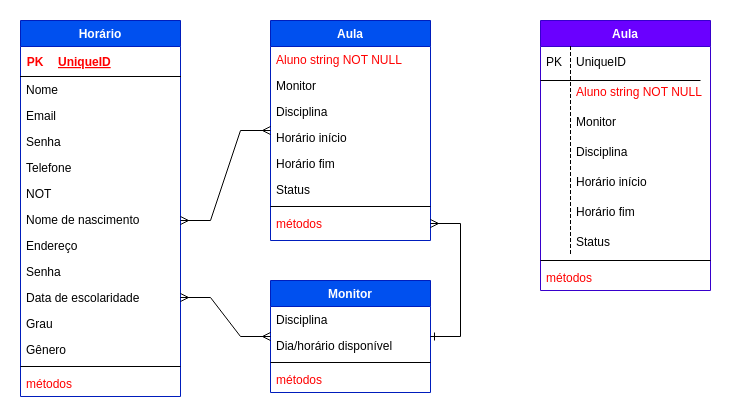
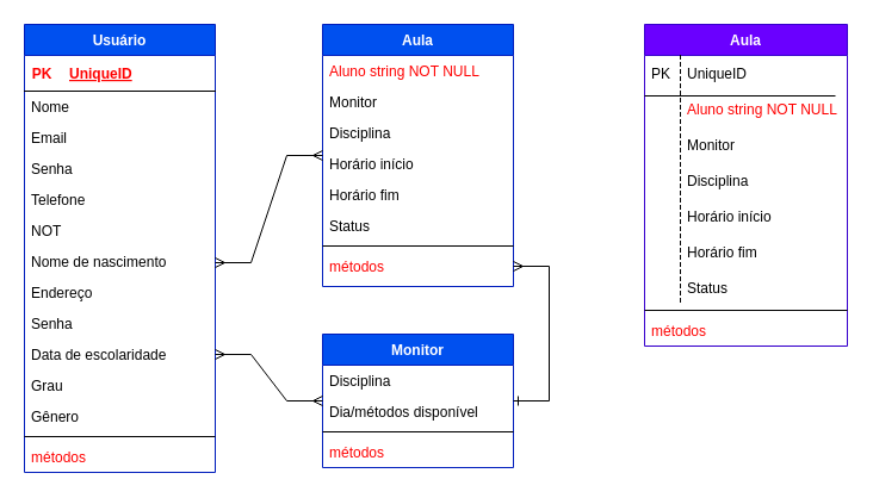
  <mxCell id="0" />
  <mxCell id="1" parent="0" />
- <mxCell id="2" value="Horário" style="swimlane;fontStyle=1;align=center;verticalAlign=top;childLayout=stackLayout;horizontal=1;startSize=26;horizontalStack=0;resizeParent=1;resizeLast=0;collapsible=1;marginBottom=0;rounded=0;shadow=0;strokeWidth=1;fillColor=#0050ef;strokeColor=#001DBC;fontColor=#ffffff;" parent="1" vertex="1"><mxGeometry x="20" y="20" width="160" height="376" as="geometry"><mxRectangle x="230" y="140" width="160" height="26" as="alternateBounds" /></mxGeometry></mxCell>
+ <mxCell id="2" value="Usuário" style="swimlane;fontStyle=1;align=center;verticalAlign=top;childLayout=stackLayout;horizontal=1;startSize=26;horizontalStack=0;resizeParent=1;resizeLast=0;collapsible=1;marginBottom=0;rounded=0;shadow=0;strokeWidth=1;fillColor=#0050ef;strokeColor=#001DBC;fontColor=#ffffff;" parent="1" vertex="1"><mxGeometry x="20" y="20" width="160" height="376" as="geometry"><mxRectangle x="230" y="140" width="160" height="26" as="alternateBounds" /></mxGeometry></mxCell>
  <mxCell id="3" value="" style="shape=table;startSize=0;container=1;collapsible=1;childLayout=tableLayout;fixedRows=1;rowLines=0;fontStyle=0;align=center;resizeLast=1;strokeColor=none;fillColor=none;collapsible=0;" vertex="1" parent="2"><mxGeometry y="26" width="160" height="30" as="geometry" /></mxCell>
  <mxCell id="4" value="" style="shape=tableRow;horizontal=0;startSize=0;swimlaneHead=0;swimlaneBody=0;fillColor=none;collapsible=0;dropTarget=0;points=[[0,0.5],[1,0.5]];portConstraint=eastwest;top=0;left=0;right=0;bottom=1;" vertex="1" parent="3"><mxGeometry width="160" height="30" as="geometry" /></mxCell>
  <mxCell id="5" value="PK" style="shape=partialRectangle;connectable=0;fillColor=none;top=0;left=0;bottom=0;right=0;fontStyle=1;overflow=hidden;fontColor=#FF0000;" vertex="1" parent="4"><mxGeometry width="30" height="30" as="geometry"><mxRectangle width="30" height="30" as="alternateBounds" /></mxGeometry></mxCell>
  <mxCell id="6" value="UniqueID" style="shape=partialRectangle;connectable=0;fillColor=none;top=0;left=0;bottom=0;right=0;align=left;spacingLeft=6;fontStyle=5;overflow=hidden;fontColor=#FF0000;" vertex="1" parent="4"><mxGeometry x="30" width="130" height="30" as="geometry"><mxRectangle width="130" height="30" as="alternateBounds" /></mxGeometry></mxCell>
  <mxCell id="7" value="Nome" style="text;align=left;verticalAlign=top;spacingLeft=4;spacingRight=4;overflow=hidden;rotatable=0;points=[[0,0.5],[1,0.5]];portConstraint=eastwest;" parent="2" vertex="1"><mxGeometry y="56" width="160" height="26" as="geometry" /></mxCell>
  <mxCell id="8" value="Email" style="text;align=left;verticalAlign=top;spacingLeft=4;spacingRight=4;overflow=hidden;rotatable=0;points=[[0,0.5],[1,0.5]];portConstraint=eastwest;rounded=0;shadow=0;html=0;" parent="2" vertex="1"><mxGeometry y="82" width="160" height="26" as="geometry" /></mxCell>
  <mxCell id="9" value="Senha" style="text;align=left;verticalAlign=top;spacingLeft=4;spacingRight=4;overflow=hidden;rotatable=0;points=[[0,0.5],[1,0.5]];portConstraint=eastwest;rounded=0;shadow=0;html=0;" parent="2" vertex="1"><mxGeometry y="108" width="160" height="26" as="geometry" /></mxCell>
  <mxCell id="10" value="Telefone" style="text;align=left;verticalAlign=top;spacingLeft=4;spacingRight=4;overflow=hidden;rotatable=0;points=[[0,0.5],[1,0.5]];portConstraint=eastwest;rounded=0;shadow=0;html=0;" parent="2" vertex="1"><mxGeometry y="134" width="160" height="26" as="geometry" /></mxCell>
  <mxCell id="11" value="NOT" style="text;align=left;verticalAlign=top;spacingLeft=4;spacingRight=4;overflow=hidden;rotatable=0;points=[[0,0.5],[1,0.5]];portConstraint=eastwest;rounded=0;shadow=0;html=0;" parent="2" vertex="1"><mxGeometry y="160" width="160" height="26" as="geometry" /></mxCell>
  <mxCell id="12" value="Nome de nascimento" style="text;align=left;verticalAlign=top;spacingLeft=4;spacingRight=4;overflow=hidden;rotatable=0;points=[[0,0.5],[1,0.5]];portConstraint=eastwest;rounded=0;shadow=0;html=0;" parent="2" vertex="1"><mxGeometry y="186" width="160" height="26" as="geometry" /></mxCell>
  <mxCell id="13" value="Endereço" style="text;align=left;verticalAlign=top;spacingLeft=4;spacingRight=4;overflow=hidden;rotatable=0;points=[[0,0.5],[1,0.5]];portConstraint=eastwest;rounded=0;shadow=0;html=0;" parent="2" vertex="1"><mxGeometry y="212" width="160" height="26" as="geometry" /></mxCell>
  <mxCell id="14" value="Senha" style="text;align=left;verticalAlign=top;spacingLeft=4;spacingRight=4;overflow=hidden;rotatable=0;points=[[0,0.5],[1,0.5]];portConstraint=eastwest;rounded=0;shadow=0;html=0;" parent="2" vertex="1"><mxGeometry y="238" width="160" height="26" as="geometry" /></mxCell>
  <mxCell id="15" value="Data de escolaridade" style="text;align=left;verticalAlign=top;spacingLeft=4;spacingRight=4;overflow=hidden;rotatable=0;points=[[0,0.5],[1,0.5]];portConstraint=eastwest;rounded=0;shadow=0;html=0;" parent="2" vertex="1"><mxGeometry y="264" width="160" height="26" as="geometry" /></mxCell>
  <mxCell id="16" value="Grau" style="text;align=left;verticalAlign=top;spacingLeft=4;spacingRight=4;overflow=hidden;rotatable=0;points=[[0,0.5],[1,0.5]];portConstraint=eastwest;rounded=0;shadow=0;html=0;" parent="2" vertex="1"><mxGeometry y="290" width="160" height="26" as="geometry" /></mxCell>
  <mxCell id="17" value="Gênero" style="text;align=left;verticalAlign=top;spacingLeft=4;spacingRight=4;overflow=hidden;rotatable=0;points=[[0,0.5],[1,0.5]];portConstraint=eastwest;rounded=0;shadow=0;html=0;" parent="2" vertex="1"><mxGeometry y="316" width="160" height="26" as="geometry" /></mxCell>
  <mxCell id="18" value="" style="line;html=1;strokeWidth=1;align=left;verticalAlign=middle;spacingTop=-1;spacingLeft=3;spacingRight=3;rotatable=0;labelPosition=right;points=[];portConstraint=eastwest;" parent="2" vertex="1"><mxGeometry y="342" width="160" height="8" as="geometry" /></mxCell>
  <mxCell id="19" value="métodos" style="text;align=left;verticalAlign=top;spacingLeft=4;spacingRight=4;overflow=hidden;rotatable=0;points=[[0,0.5],[1,0.5]];portConstraint=eastwest;fontColor=#FF0000;" parent="2" vertex="1"><mxGeometry y="350" width="160" height="26" as="geometry" /></mxCell>
  <mxCell id="20" value="Monitor" style="swimlane;fontStyle=1;align=center;verticalAlign=top;childLayout=stackLayout;horizontal=1;startSize=26;horizontalStack=0;resizeParent=1;resizeLast=0;collapsible=1;marginBottom=0;rounded=0;shadow=0;strokeWidth=1;fillColor=#0050ef;fontColor=#ffffff;strokeColor=#001DBC;" parent="1" vertex="1"><mxGeometry x="270" y="280" width="160" height="112" as="geometry"><mxRectangle x="340" y="380" width="170" height="26" as="alternateBounds" /></mxGeometry></mxCell>
  <mxCell id="21" value="Disciplina" style="text;align=left;verticalAlign=top;spacingLeft=4;spacingRight=4;overflow=hidden;rotatable=0;points=[[0,0.5],[1,0.5]];portConstraint=eastwest;" parent="20" vertex="1"><mxGeometry y="26" width="160" height="26" as="geometry" /></mxCell>
- <mxCell id="22" value="Dia/horário disponível" style="text;align=left;verticalAlign=top;spacingLeft=4;spacingRight=4;overflow=hidden;rotatable=0;points=[[0,0.5],[1,0.5]];portConstraint=eastwest;" parent="20" vertex="1"><mxGeometry y="52" width="160" height="26" as="geometry" /></mxCell>
+ <mxCell id="22" value="Dia/métodos disponível" style="text;align=left;verticalAlign=top;spacingLeft=4;spacingRight=4;overflow=hidden;rotatable=0;points=[[0,0.5],[1,0.5]];portConstraint=eastwest;" parent="20" vertex="1"><mxGeometry y="52" width="160" height="26" as="geometry" /></mxCell>
  <mxCell id="23" value="" style="line;html=1;strokeWidth=1;align=left;verticalAlign=middle;spacingTop=-1;spacingLeft=3;spacingRight=3;rotatable=0;labelPosition=right;points=[];portConstraint=eastwest;" parent="20" vertex="1"><mxGeometry y="78" width="160" height="8" as="geometry" /></mxCell>
  <mxCell id="24" value="métodos" style="text;align=left;verticalAlign=top;spacingLeft=4;spacingRight=4;overflow=hidden;rotatable=0;points=[[0,0.5],[1,0.5]];portConstraint=eastwest;fontColor=#FF0000;" parent="20" vertex="1"><mxGeometry y="86" width="160" height="26" as="geometry" /></mxCell>
  <mxCell id="25" value="Aula" style="swimlane;fontStyle=1;align=center;verticalAlign=top;childLayout=stackLayout;horizontal=1;startSize=26;horizontalStack=0;resizeParent=1;resizeLast=0;collapsible=1;marginBottom=0;rounded=0;shadow=0;strokeWidth=1;fillColor=#0050ef;fontColor=#ffffff;strokeColor=#001DBC;" parent="1" vertex="1"><mxGeometry x="270" y="20" width="160" height="220" as="geometry"><mxRectangle x="550" y="140" width="160" height="26" as="alternateBounds" /></mxGeometry></mxCell>
  <mxCell id="26" value="Aluno string NOT NULL" style="text;align=left;verticalAlign=top;spacingLeft=4;spacingRight=4;overflow=hidden;rotatable=0;points=[[0,0.5],[1,0.5]];portConstraint=eastwest;fontColor=#FF0000;" parent="25" vertex="1"><mxGeometry y="26" width="160" height="26" as="geometry" /></mxCell>
  <mxCell id="27" value="Monitor" style="text;align=left;verticalAlign=top;spacingLeft=4;spacingRight=4;overflow=hidden;rotatable=0;points=[[0,0.5],[1,0.5]];portConstraint=eastwest;rounded=0;shadow=0;html=0;" vertex="1" parent="25"><mxGeometry y="52" width="160" height="26" as="geometry" /></mxCell>
  <mxCell id="28" value="Disciplina" style="text;align=left;verticalAlign=top;spacingLeft=4;spacingRight=4;overflow=hidden;rotatable=0;points=[[0,0.5],[1,0.5]];portConstraint=eastwest;rounded=0;shadow=0;html=0;" parent="25" vertex="1"><mxGeometry y="78" width="160" height="26" as="geometry" /></mxCell>
  <mxCell id="29" value="Horário início" style="text;align=left;verticalAlign=top;spacingLeft=4;spacingRight=4;overflow=hidden;rotatable=0;points=[[0,0.5],[1,0.5]];portConstraint=eastwest;rounded=0;shadow=0;html=0;" parent="25" vertex="1"><mxGeometry y="104" width="160" height="26" as="geometry" /></mxCell>
  <mxCell id="30" value="Horário fim" style="text;align=left;verticalAlign=top;spacingLeft=4;spacingRight=4;overflow=hidden;rotatable=0;points=[[0,0.5],[1,0.5]];portConstraint=eastwest;rounded=0;shadow=0;html=0;" parent="25" vertex="1"><mxGeometry y="130" width="160" height="26" as="geometry" /></mxCell>
  <mxCell id="31" value="Status" style="text;align=left;verticalAlign=top;spacingLeft=4;spacingRight=4;overflow=hidden;rotatable=0;points=[[0,0.5],[1,0.5]];portConstraint=eastwest;rounded=0;shadow=0;html=0;" parent="25" vertex="1"><mxGeometry y="156" width="160" height="26" as="geometry" /></mxCell>
  <mxCell id="32" value="" style="line;html=1;strokeWidth=1;align=left;verticalAlign=middle;spacingTop=-1;spacingLeft=3;spacingRight=3;rotatable=0;labelPosition=right;points=[];portConstraint=eastwest;" parent="25" vertex="1"><mxGeometry y="182" width="160" height="8" as="geometry" /></mxCell>
  <mxCell id="33" value="métodos" style="text;align=left;verticalAlign=top;spacingLeft=4;spacingRight=4;overflow=hidden;rotatable=0;points=[[0,0.5],[1,0.5]];portConstraint=eastwest;fontColor=#FF0000;" parent="25" vertex="1"><mxGeometry y="190" width="160" height="26" as="geometry" /></mxCell>
  <mxCell id="34" value="" style="edgeStyle=entityRelationEdgeStyle;fontSize=12;html=1;endArrow=ERmany;endFill=0;startArrow=ERmany;rounded=0;startFill=0;" edge="1" parent="1" target="25"><mxGeometry width="100" height="100" relative="1" as="geometry"><mxPoint x="180" y="220" as="sourcePoint" /><mxPoint x="280" y="120" as="targetPoint" /></mxGeometry></mxCell>
  <mxCell id="35" value="" style="edgeStyle=entityRelationEdgeStyle;fontSize=12;html=1;endArrow=ERmany;endFill=0;startArrow=ERmany;rounded=0;startFill=0;" edge="1" parent="1" source="15" target="20"><mxGeometry width="100" height="100" relative="1" as="geometry"><mxPoint x="80" y="379" as="sourcePoint" /><mxPoint x="10" y="510" as="targetPoint" /></mxGeometry></mxCell>
  <mxCell id="36" value="" style="edgeStyle=entityRelationEdgeStyle;fontSize=12;html=1;endArrow=ERone;endFill=0;startArrow=ERmany;rounded=0;startFill=0;" edge="1" parent="1" source="33" target="20"><mxGeometry width="100" height="100" relative="1" as="geometry"><mxPoint x="320" y="202" as="sourcePoint" /><mxPoint x="449" y="291" as="targetPoint" /></mxGeometry></mxCell>
  <mxCell id="37" value="Aula" style="swimlane;fontStyle=1;align=center;verticalAlign=top;childLayout=stackLayout;horizontal=1;startSize=26;horizontalStack=0;resizeParent=1;resizeLast=0;collapsible=1;marginBottom=0;rounded=0;shadow=0;strokeWidth=1;fillColor=#6a00ff;fontColor=#ffffff;strokeColor=#3700CC;" vertex="1" parent="1"><mxGeometry x="540" y="20" width="170" height="270" as="geometry"><mxRectangle x="550" y="140" width="160" height="26" as="alternateBounds" /></mxGeometry></mxCell>
  <mxCell id="38" value="UniqueID" style="shape=partialRectangle;fillColor=none;align=left;verticalAlign=middle;strokeColor=none;spacingLeft=34;rotatable=0;points=[[0,0.5],[1,0.5]];portConstraint=eastwest;dropTarget=0;fontColor=#000000;" vertex="1" parent="37"><mxGeometry y="26" width="170" height="30" as="geometry" /></mxCell>
  <mxCell id="39" value="PK" style="shape=partialRectangle;top=0;left=0;bottom=0;fillColor=none;stokeWidth=1;dashed=1;align=left;verticalAlign=middle;spacingLeft=4;spacingRight=4;overflow=hidden;rotatable=0;points=[];portConstraint=eastwest;part=1;fontColor=#000000;" vertex="1" connectable="0" parent="38"><mxGeometry width="30" height="30" as="geometry" /></mxCell>
  <mxCell id="40" value="" style="endArrow=none;html=1;rounded=0;fontColor=#000000;" edge="1" parent="37"><mxGeometry relative="1" as="geometry"><mxPoint y="60" as="sourcePoint" /><mxPoint x="160" y="60" as="targetPoint" /></mxGeometry></mxCell>
  <mxCell id="41" value="Aluno string NOT NULL" style="shape=partialRectangle;fillColor=none;align=left;verticalAlign=middle;strokeColor=none;spacingLeft=34;rotatable=0;points=[[0,0.5],[1,0.5]];portConstraint=eastwest;dropTarget=0;fontColor=#FF0000;" vertex="1" parent="37"><mxGeometry y="56" width="170" height="30" as="geometry" /></mxCell>
  <mxCell id="42" value="" style="shape=partialRectangle;top=0;left=0;bottom=0;fillColor=none;stokeWidth=1;dashed=1;align=left;verticalAlign=middle;spacingLeft=4;spacingRight=4;overflow=hidden;rotatable=0;points=[];portConstraint=eastwest;part=1;fontColor=#FF0000;" vertex="1" connectable="0" parent="41"><mxGeometry width="30" height="30" as="geometry" /></mxCell>
  <mxCell id="43" value="Monitor" style="shape=partialRectangle;fillColor=none;align=left;verticalAlign=middle;strokeColor=none;spacingLeft=34;rotatable=0;points=[[0,0.5],[1,0.5]];portConstraint=eastwest;dropTarget=0;fontColor=#000000;" vertex="1" parent="37"><mxGeometry y="86" width="170" height="30" as="geometry" /></mxCell>
  <mxCell id="44" value="" style="shape=partialRectangle;top=0;left=0;bottom=0;fillColor=none;stokeWidth=1;dashed=1;align=left;verticalAlign=middle;spacingLeft=4;spacingRight=4;overflow=hidden;rotatable=0;points=[];portConstraint=eastwest;part=1;fontColor=#FF0000;" vertex="1" connectable="0" parent="43"><mxGeometry width="30" height="30" as="geometry" /></mxCell>
  <mxCell id="45" value="Disciplina" style="shape=partialRectangle;fillColor=none;align=left;verticalAlign=middle;strokeColor=none;spacingLeft=34;rotatable=0;points=[[0,0.5],[1,0.5]];portConstraint=eastwest;dropTarget=0;fontColor=#000000;" vertex="1" parent="37"><mxGeometry y="116" width="170" height="30" as="geometry" /></mxCell>
  <mxCell id="46" value="" style="shape=partialRectangle;top=0;left=0;bottom=0;fillColor=none;stokeWidth=1;dashed=1;align=left;verticalAlign=middle;spacingLeft=4;spacingRight=4;overflow=hidden;rotatable=0;points=[];portConstraint=eastwest;part=1;fontColor=#FF0000;" vertex="1" connectable="0" parent="45"><mxGeometry width="30" height="30" as="geometry" /></mxCell>
  <mxCell id="47" value="Horário início" style="shape=partialRectangle;fillColor=none;align=left;verticalAlign=middle;strokeColor=none;spacingLeft=34;rotatable=0;points=[[0,0.5],[1,0.5]];portConstraint=eastwest;dropTarget=0;fontColor=#000000;" vertex="1" parent="37"><mxGeometry y="146" width="170" height="30" as="geometry" /></mxCell>
  <mxCell id="48" value="" style="shape=partialRectangle;top=0;left=0;bottom=0;fillColor=none;stokeWidth=1;dashed=1;align=left;verticalAlign=middle;spacingLeft=4;spacingRight=4;overflow=hidden;rotatable=0;points=[];portConstraint=eastwest;part=1;fontColor=#FF0000;" vertex="1" connectable="0" parent="47"><mxGeometry width="30" height="30" as="geometry" /></mxCell>
  <mxCell id="49" value="Horário fim" style="shape=partialRectangle;fillColor=none;align=left;verticalAlign=middle;strokeColor=none;spacingLeft=34;rotatable=0;points=[[0,0.5],[1,0.5]];portConstraint=eastwest;dropTarget=0;fontColor=#000000;" vertex="1" parent="37"><mxGeometry y="176" width="170" height="30" as="geometry" /></mxCell>
  <mxCell id="50" value="" style="shape=partialRectangle;top=0;left=0;bottom=0;fillColor=none;stokeWidth=1;dashed=1;align=left;verticalAlign=middle;spacingLeft=4;spacingRight=4;overflow=hidden;rotatable=0;points=[];portConstraint=eastwest;part=1;fontColor=#FF0000;" vertex="1" connectable="0" parent="49"><mxGeometry width="30" height="30" as="geometry" /></mxCell>
  <mxCell id="51" value="Status" style="shape=partialRectangle;fillColor=none;align=left;verticalAlign=middle;strokeColor=none;spacingLeft=34;rotatable=0;points=[[0,0.5],[1,0.5]];portConstraint=eastwest;dropTarget=0;fontColor=#000000;" vertex="1" parent="37"><mxGeometry y="206" width="170" height="30" as="geometry" /></mxCell>
  <mxCell id="52" value="" style="shape=partialRectangle;top=0;left=0;bottom=0;fillColor=none;stokeWidth=1;dashed=1;align=left;verticalAlign=middle;spacingLeft=4;spacingRight=4;overflow=hidden;rotatable=0;points=[];portConstraint=eastwest;part=1;fontColor=#FF0000;" vertex="1" connectable="0" parent="51"><mxGeometry width="30" height="30" as="geometry" /></mxCell>
  <mxCell id="53" value="" style="line;html=1;strokeWidth=1;align=left;verticalAlign=middle;spacingTop=-1;spacingLeft=3;spacingRight=3;rotatable=0;labelPosition=right;points=[];portConstraint=eastwest;" vertex="1" parent="37"><mxGeometry y="236" width="170" height="8" as="geometry" /></mxCell>
  <mxCell id="54" value="métodos" style="text;align=left;verticalAlign=top;spacingLeft=4;spacingRight=4;overflow=hidden;rotatable=0;points=[[0,0.5],[1,0.5]];portConstraint=eastwest;fontColor=#FF0000;" vertex="1" parent="37"><mxGeometry y="244" width="170" height="26" as="geometry" /></mxCell>
